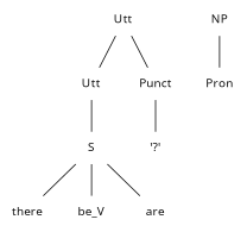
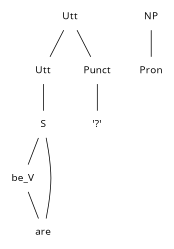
  graph {
    fontname="Open Sans"
    node [fontname="Open Sans" shape=plaintext style=solid]
    edge [fontname="Open Sans" style=solid]
    n1 [label=Utt]
    n2 [label=Utt]
    n3 [label=Punct]
    n4 [label=S]
    n5 [label="'?'"]
-   n6 [label=there]
    n7 [label=be_V]
    n8 [label=are]
    n9 [label=NP]
    n10 [label=Pron]
    n1 -- n2
    n1 -- n3
    n2 -- n4
    n3 -- n5
-   n4 -- n6
    n4 -- n7
    n4 -- n8
+   n7 -- n8
    n9 -- n10
  }
